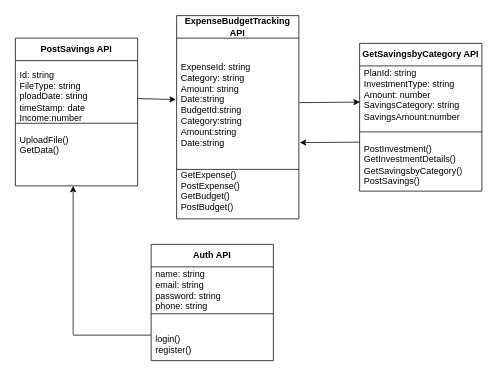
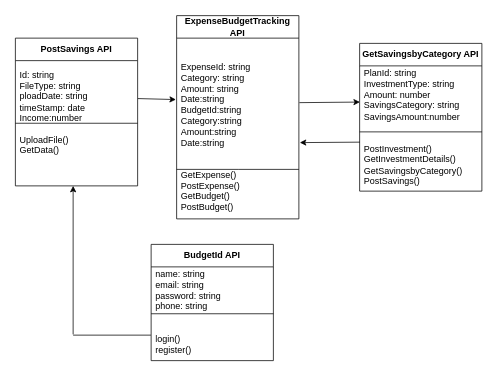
  <mxCell id="0" />
  <mxCell id="1" parent="0" />
  <mxCell id="2" value="&lt;b&gt;PostSavings API&lt;/b&gt;" style="swimlane;fontStyle=0;childLayout=stackLayout;horizontal=1;startSize=30;horizontalStack=0;resizeParent=1;resizeParentMax=0;resizeLast=0;collapsible=1;marginBottom=0;whiteSpace=wrap;html=1;" parent="1" vertex="1"><mxGeometry x="20" y="50" width="163" height="197" as="geometry" /></mxCell>
  <mxCell id="3" value="Id: string&lt;div&gt;FileType: string&lt;/div&gt;&lt;div&gt;ploadDate: string&lt;/div&gt;&lt;div&gt;timeStamp: date&lt;/div&gt;&lt;div&gt;Income:number&lt;/div&gt;&lt;div&gt;&lt;br&gt;&lt;/div&gt;&lt;div&gt;UploadFile()&lt;/div&gt;&lt;div&gt;GetData()&lt;/div&gt;&lt;div&gt;&lt;br&gt;&lt;/div&gt;&lt;div&gt;&lt;br&gt;&lt;/div&gt;" style="text;strokeColor=none;fillColor=none;align=left;verticalAlign=middle;spacingLeft=4;spacingRight=4;overflow=hidden;points=[[0,0.5],[1,0.5]];portConstraint=eastwest;rotatable=0;whiteSpace=wrap;html=1;" parent="2" vertex="1"><mxGeometry y="30" width="163" height="167" as="geometry" /></mxCell>
  <mxCell id="4" value="" style="endArrow=none;html=1;rounded=0;exitX=0;exitY=0.5;exitDx=0;exitDy=0;entryX=1;entryY=0.5;entryDx=0;entryDy=0;" parent="2" source="3" target="3" edge="1"><mxGeometry width="50" height="50" relative="1" as="geometry"><mxPoint x="239" y="149" as="sourcePoint" /><mxPoint x="289" y="99" as="targetPoint" /></mxGeometry></mxCell>
- <mxCell id="5" value="&lt;b&gt;Auth API&lt;/b&gt;" style="swimlane;fontStyle=0;childLayout=stackLayout;horizontal=1;startSize=30;horizontalStack=0;resizeParent=1;resizeParentMax=0;resizeLast=0;collapsible=1;marginBottom=0;whiteSpace=wrap;html=1;" parent="1" vertex="1"><mxGeometry x="201" y="325" width="163" height="155" as="geometry" /></mxCell>
+ <mxCell id="5" value="&lt;b&gt;BudgetId API&lt;/b&gt;" style="swimlane;fontStyle=0;childLayout=stackLayout;horizontal=1;startSize=30;horizontalStack=0;resizeParent=1;resizeParentMax=0;resizeLast=0;collapsible=1;marginBottom=0;whiteSpace=wrap;html=1;" parent="1" vertex="1"><mxGeometry x="201" y="325" width="163" height="155" as="geometry" /></mxCell>
  <mxCell id="6" value="name: string&lt;br&gt;&lt;div&gt;email: string&lt;/div&gt;&lt;div&gt;password: string&lt;/div&gt;&lt;div&gt;phone: string&lt;/div&gt;&lt;div&gt;&lt;br&gt;&lt;/div&gt;&lt;div&gt;&lt;br&gt;&lt;/div&gt;&lt;div&gt;login()&lt;/div&gt;&lt;div&gt;register()&lt;/div&gt;&lt;div&gt;&lt;br&gt;&lt;/div&gt;&lt;div&gt;&lt;br&gt;&lt;/div&gt;&lt;div&gt;&lt;br&gt;&lt;/div&gt;" style="text;strokeColor=none;fillColor=none;align=left;verticalAlign=middle;spacingLeft=4;spacingRight=4;overflow=hidden;points=[[0,0.5],[1,0.5]];portConstraint=eastwest;rotatable=0;whiteSpace=wrap;html=1;" parent="5" vertex="1"><mxGeometry y="30" width="163" height="125" as="geometry" /></mxCell>
  <mxCell id="7" value="" style="endArrow=none;html=1;rounded=0;exitX=0;exitY=0.5;exitDx=0;exitDy=0;entryX=1;entryY=0.5;entryDx=0;entryDy=0;" parent="5" source="6" target="6" edge="1"><mxGeometry width="50" height="50" relative="1" as="geometry"><mxPoint x="239" y="149" as="sourcePoint" /><mxPoint x="289" y="99" as="targetPoint" /></mxGeometry></mxCell>
  <mxCell id="8" value="&lt;b&gt;ExpenseBudgetTracking API&lt;/b&gt;" style="swimlane;fontStyle=0;childLayout=stackLayout;horizontal=1;startSize=30;horizontalStack=0;resizeParent=1;resizeParentMax=0;resizeLast=0;collapsible=1;marginBottom=0;whiteSpace=wrap;html=1;" vertex="1" parent="1"><mxGeometry x="235" y="20" width="163" height="271" as="geometry" /></mxCell>
  <mxCell id="9" value="" style="endArrow=none;html=1;rounded=0;exitX=0;exitY=0.5;exitDx=0;exitDy=0;entryX=1;entryY=0.5;entryDx=0;entryDy=0;" edge="1" parent="8"><mxGeometry width="50" height="50" relative="1" as="geometry"><mxPoint y="205" as="sourcePoint" /><mxPoint x="163" y="205" as="targetPoint" /><Array as="points"><mxPoint x="82" y="205" /></Array></mxGeometry></mxCell>
  <mxCell id="10" value="&lt;div&gt;&lt;br&gt;&lt;/div&gt;&lt;div&gt;&lt;br&gt;&lt;/div&gt;ExpenseId: string&lt;br&gt;&lt;div&gt;Category: string&lt;/div&gt;&lt;div&gt;Amount: string&lt;/div&gt;&lt;div&gt;Date:string&lt;/div&gt;&lt;div&gt;BudgetId:string&lt;/div&gt;&lt;div&gt;Category:string&lt;/div&gt;&lt;div&gt;Amount:string&lt;/div&gt;&lt;div&gt;Date:string&lt;/div&gt;&lt;div&gt;&lt;br&gt;&lt;/div&gt;&lt;div&gt;&lt;span style=&quot;background-color: initial;&quot;&gt;&lt;br&gt;&lt;/span&gt;&lt;/div&gt;&lt;div&gt;&lt;span style=&quot;background-color: initial;&quot;&gt;GetExpense()&lt;/span&gt;&lt;/div&gt;&lt;div&gt;PostExpense()&lt;/div&gt;&lt;div&gt;GetBudget()&lt;/div&gt;&lt;div&gt;PostBudget()&lt;/div&gt;&lt;div&gt;&lt;br&gt;&lt;/div&gt;&lt;div&gt;&lt;br&gt;&lt;/div&gt;&lt;div&gt;&lt;br&gt;&lt;/div&gt;&lt;div&gt;&lt;br&gt;&lt;/div&gt;" style="text;strokeColor=none;fillColor=none;align=left;verticalAlign=middle;spacingLeft=4;spacingRight=4;overflow=hidden;points=[[0,0.5],[1,0.5]];portConstraint=eastwest;rotatable=0;whiteSpace=wrap;html=1;" vertex="1" parent="8"><mxGeometry y="30" width="163" height="241" as="geometry" /></mxCell>
  <mxCell id="11" value="&lt;b&gt;GetSavingsbyCategory API&lt;/b&gt;" style="swimlane;fontStyle=0;childLayout=stackLayout;horizontal=1;startSize=30;horizontalStack=0;resizeParent=1;resizeParentMax=0;resizeLast=0;collapsible=1;marginBottom=0;whiteSpace=wrap;html=1;" vertex="1" parent="1"><mxGeometry x="479" y="57" width="163" height="197" as="geometry" /></mxCell>
  <mxCell id="12" value="" style="endArrow=none;html=1;rounded=0;exitX=0;exitY=0.5;exitDx=0;exitDy=0;entryX=1;entryY=0.5;entryDx=0;entryDy=0;" edge="1" parent="11"><mxGeometry width="50" height="50" relative="1" as="geometry"><mxPoint y="118" as="sourcePoint" /><mxPoint x="163" y="118" as="targetPoint" /></mxGeometry></mxCell>
  <mxCell id="13" value="PlanId: string&lt;br&gt;&lt;div&gt;InvestmentType: string&lt;/div&gt;&lt;div&gt;&lt;span style=&quot;background-color: initial;&quot;&gt;Amount: number&lt;/span&gt;&lt;/div&gt;&lt;div&gt;SavingsCategory: string&lt;/div&gt;&lt;div&gt;SavingsAmount:number&lt;/div&gt;&lt;div&gt;&lt;br&gt;&lt;/div&gt;&lt;div&gt;&lt;br&gt;&lt;/div&gt;&lt;div&gt;PostInvestment()&lt;/div&gt;&lt;div&gt;GetInvestmentDetails()&lt;/div&gt;&lt;div&gt;GetSavingsbyCategory()&lt;/div&gt;&lt;div&gt;PostSavings()&lt;/div&gt;&lt;div&gt;&lt;br&gt;&lt;/div&gt;&lt;div&gt;&lt;br&gt;&lt;/div&gt;" style="text;strokeColor=none;fillColor=none;align=left;verticalAlign=middle;spacingLeft=4;spacingRight=4;overflow=hidden;points=[[0,0.5],[1,0.5]];portConstraint=eastwest;rotatable=0;whiteSpace=wrap;html=1;" vertex="1" parent="11"><mxGeometry y="30" width="163" height="167" as="geometry" /></mxCell>
  <mxCell id="14" value="" style="endArrow=none;html=1;rounded=0;exitX=-0.002;exitY=0.728;exitDx=0;exitDy=0;exitPerimeter=0;" edge="1" parent="1" source="6"><mxGeometry width="50" height="50" relative="1" as="geometry"><mxPoint x="276" y="262" as="sourcePoint" /><mxPoint x="97" y="446" as="targetPoint" /></mxGeometry></mxCell>
  <mxCell id="15" value="" style="endArrow=classic;html=1;rounded=0;" edge="1" parent="1"><mxGeometry width="50" height="50" relative="1" as="geometry"><mxPoint x="97" y="445" as="sourcePoint" /><mxPoint x="97" y="247" as="targetPoint" /></mxGeometry></mxCell>
  <mxCell id="16" value="" style="endArrow=classic;html=1;rounded=0;exitX=1.002;exitY=0.303;exitDx=0;exitDy=0;exitPerimeter=0;entryX=-0.006;entryY=0.34;entryDx=0;entryDy=0;entryPerimeter=0;" edge="1" parent="1" source="3" target="10"><mxGeometry width="50" height="50" relative="1" as="geometry"><mxPoint x="276" y="170" as="sourcePoint" /><mxPoint x="326" y="120" as="targetPoint" /></mxGeometry></mxCell>
  <mxCell id="17" value="" style="endArrow=classic;html=1;rounded=0;exitX=1.004;exitY=0.357;exitDx=0;exitDy=0;exitPerimeter=0;entryX=0.002;entryY=0.289;entryDx=0;entryDy=0;entryPerimeter=0;" edge="1" parent="1" source="10" target="13"><mxGeometry width="50" height="50" relative="1" as="geometry"><mxPoint x="276" y="170" as="sourcePoint" /><mxPoint x="326" y="120" as="targetPoint" /></mxGeometry></mxCell>
  <mxCell id="18" value="" style="endArrow=classic;html=1;rounded=0;exitX=0.002;exitY=0.609;exitDx=0;exitDy=0;exitPerimeter=0;entryX=1.008;entryY=0.578;entryDx=0;entryDy=0;entryPerimeter=0;" edge="1" parent="1" source="13" target="10"><mxGeometry width="50" height="50" relative="1" as="geometry"><mxPoint x="276" y="170" as="sourcePoint" /><mxPoint x="326" y="120" as="targetPoint" /></mxGeometry></mxCell>
